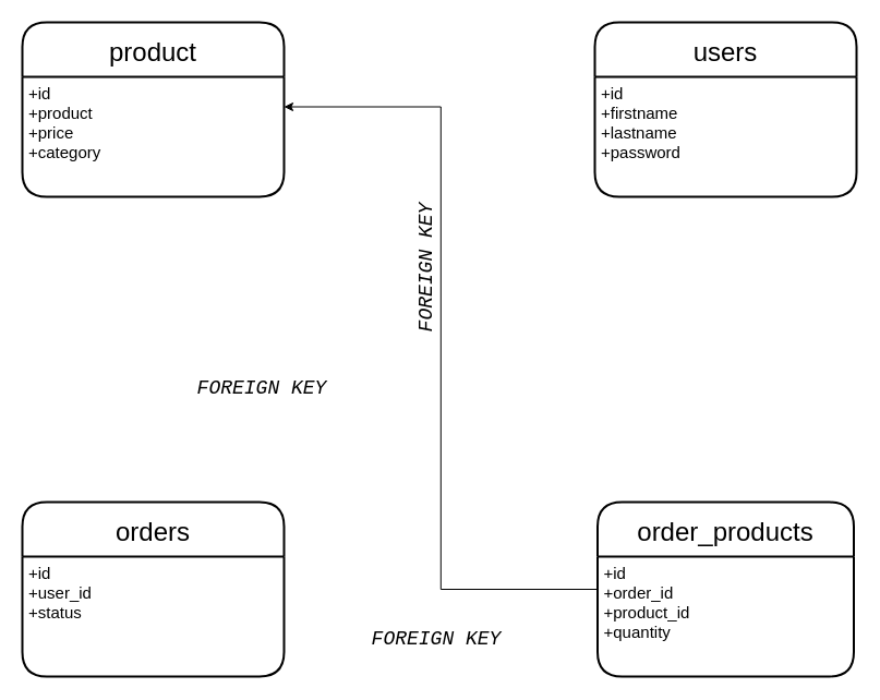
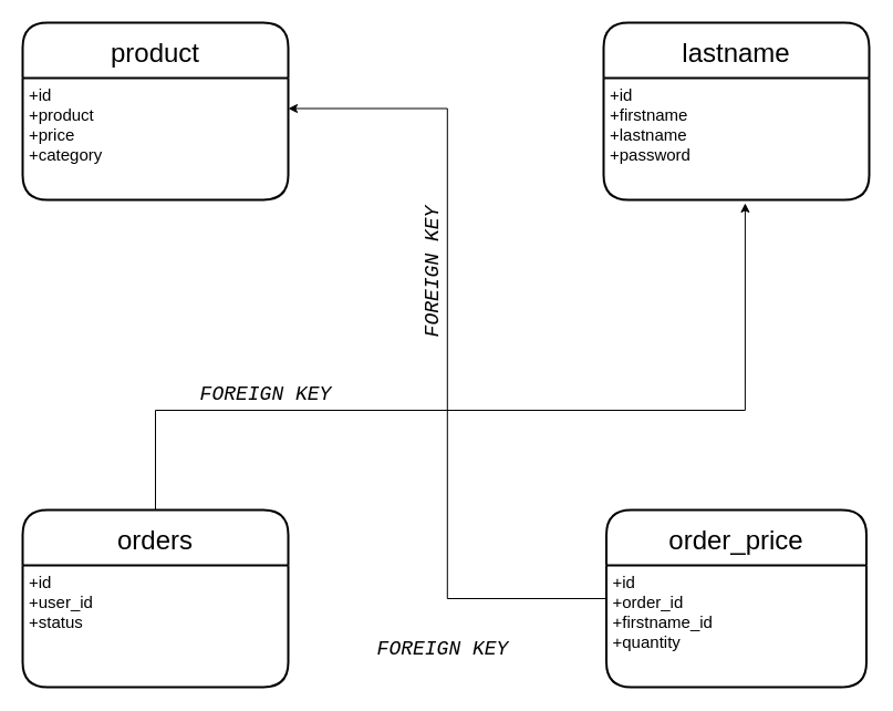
  <mxCell id="0" />
  <mxCell id="1" parent="0" />
  <mxCell id="2" style="edgeStyle=orthogonalEdgeStyle;rounded=0;orthogonalLoop=1;jettySize=auto;html=1;entryX=1;entryY=0.25;entryDx=0;entryDy=0;fontSize=24;" edge="1" parent="1" source="3" target="9"><mxGeometry relative="1" as="geometry" /></mxCell>
- <mxCell id="3" value="order_products" style="swimlane;childLayout=stackLayout;horizontal=1;startSize=50;horizontalStack=0;rounded=1;fontSize=24;fontStyle=0;strokeWidth=2;resizeParent=0;resizeLast=1;shadow=0;dashed=0;align=center;" parent="1" vertex="1"><mxGeometry x="547.5" y="460" width="235" height="160" as="geometry" /></mxCell>
- <mxCell id="4" value="+id&#10;+order_id&#10;+product_id&#10;+quantity" style="align=left;strokeColor=none;fillColor=none;spacingLeft=4;fontSize=15;verticalAlign=top;resizable=0;rotatable=0;part=1;" parent="3" vertex="1"><mxGeometry y="50" width="235" height="110" as="geometry" /></mxCell>
+ <mxCell id="3" value="order_price" style="swimlane;childLayout=stackLayout;horizontal=1;startSize=50;horizontalStack=0;rounded=1;fontSize=24;fontStyle=0;strokeWidth=2;resizeParent=0;resizeLast=1;shadow=0;dashed=0;align=center;" parent="1" vertex="1"><mxGeometry x="547.5" y="460" width="235" height="160" as="geometry" /></mxCell>
+ <mxCell id="4" value="+id&#10;+order_id&#10;+firstname_id&#10;+quantity" style="align=left;strokeColor=none;fillColor=none;spacingLeft=4;fontSize=15;verticalAlign=top;resizable=0;rotatable=0;part=1;" parent="3" vertex="1"><mxGeometry y="50" width="235" height="110" as="geometry" /></mxCell>
+ <mxCell id="5" style="edgeStyle=orthogonalEdgeStyle;rounded=0;orthogonalLoop=1;jettySize=auto;html=1;entryX=0.533;entryY=1.027;entryDx=0;entryDy=0;entryPerimeter=0;fontSize=24;" edge="1" parent="1" source="6" target="11"><mxGeometry relative="1" as="geometry"><Array as="points"><mxPoint x="140" y="370" /><mxPoint x="673" y="370" /></Array></mxGeometry></mxCell>
  <mxCell id="6" value="orders" style="swimlane;childLayout=stackLayout;horizontal=1;startSize=50;horizontalStack=0;rounded=1;fontSize=24;fontStyle=0;strokeWidth=2;resizeParent=0;resizeLast=1;shadow=0;dashed=0;align=center;" vertex="1" parent="1"><mxGeometry x="20" y="460" width="240" height="160" as="geometry" /></mxCell>
  <mxCell id="7" value="+id&#10;+user_id&#10;+status" style="align=left;strokeColor=none;fillColor=none;spacingLeft=4;fontSize=15;verticalAlign=top;resizable=0;rotatable=0;part=1;" vertex="1" parent="6"><mxGeometry y="50" width="240" height="110" as="geometry" /></mxCell>
  <mxCell id="8" value="product" style="swimlane;childLayout=stackLayout;horizontal=1;startSize=50;horizontalStack=0;rounded=1;fontSize=24;fontStyle=0;strokeWidth=2;resizeParent=0;resizeLast=1;shadow=0;dashed=0;align=center;" vertex="1" parent="1"><mxGeometry x="20" y="20" width="240" height="160" as="geometry" /></mxCell>
  <mxCell id="9" value="+id&#10;+product&#10;+price&#10;+category" style="align=left;strokeColor=none;fillColor=none;spacingLeft=4;fontSize=15;verticalAlign=top;resizable=0;rotatable=0;part=1;" vertex="1" parent="8"><mxGeometry y="50" width="240" height="110" as="geometry" /></mxCell>
- <mxCell id="10" value="users" style="swimlane;childLayout=stackLayout;horizontal=1;startSize=50;horizontalStack=0;rounded=1;fontSize=24;fontStyle=0;strokeWidth=2;resizeParent=0;resizeLast=1;shadow=0;dashed=0;align=center;" vertex="1" parent="1"><mxGeometry x="545" y="20" width="240" height="160" as="geometry" /></mxCell>
+ <mxCell id="10" value="lastname" style="swimlane;childLayout=stackLayout;horizontal=1;startSize=50;horizontalStack=0;rounded=1;fontSize=24;fontStyle=0;strokeWidth=2;resizeParent=0;resizeLast=1;shadow=0;dashed=0;align=center;" vertex="1" parent="1"><mxGeometry x="545" y="20" width="240" height="160" as="geometry" /></mxCell>
  <mxCell id="11" value="+id&#10;+firstname&#10;+lastname&#10;+password" style="align=left;strokeColor=none;fillColor=none;spacingLeft=4;fontSize=15;verticalAlign=top;resizable=0;rotatable=0;part=1;" vertex="1" parent="10"><mxGeometry y="50" width="240" height="110" as="geometry" /></mxCell>
  <mxCell id="12" value="&lt;div style=&quot;font-family: &amp;#34;fira code&amp;#34; , &amp;#34;consolas&amp;#34; , &amp;#34;courier new&amp;#34; , monospace ; font-size: 18px ; line-height: 24px&quot;&gt;&lt;span style=&quot;font-style: italic&quot;&gt;FOREIGN KEY&lt;/span&gt;&lt;/div&gt;" style="text;html=1;strokeColor=none;fillColor=none;align=center;verticalAlign=middle;whiteSpace=wrap;rounded=0;fontSize=12;" vertex="1" parent="1"><mxGeometry x="140" y="340" width="200" height="30" as="geometry" /></mxCell>
  <mxCell id="13" value="&lt;div style=&quot;font-family: &amp;#34;fira code&amp;#34; , &amp;#34;consolas&amp;#34; , &amp;#34;courier new&amp;#34; , monospace ; font-size: 18px ; line-height: 24px&quot;&gt;&lt;span style=&quot;font-style: italic&quot;&gt;FOREIGN KEY&lt;/span&gt;&lt;/div&gt;" style="text;html=1;strokeColor=none;fillColor=none;align=center;verticalAlign=middle;whiteSpace=wrap;rounded=0;fontSize=12;" vertex="1" parent="1"><mxGeometry x="300" y="570" width="200" height="30" as="geometry" /></mxCell>
  <mxCell id="14" value="&lt;div style=&quot;font-family: &amp;#34;fira code&amp;#34; , &amp;#34;consolas&amp;#34; , &amp;#34;courier new&amp;#34; , monospace ; font-size: 18px ; line-height: 24px&quot;&gt;&lt;span style=&quot;font-style: italic&quot;&gt;FOREIGN KEY&lt;/span&gt;&lt;/div&gt;" style="text;html=1;strokeColor=none;fillColor=none;align=center;verticalAlign=middle;whiteSpace=wrap;rounded=0;fontSize=12;rotation=-90;" vertex="1" parent="1"><mxGeometry x="290" y="230" width="200" height="30" as="geometry" /></mxCell>
